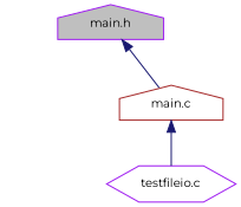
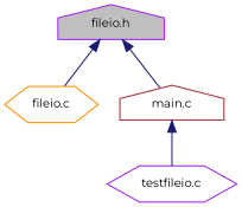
  digraph {
    fontname=Montserrat
    node [color=purple fillcolor=white fontname=Montserrat fontsize=10 shape=house style=filled]
    edge [color=midnightblue dir=back fontname=Montserrat fontsize=10 labelfontname=Helvetica labelfontsize=10 style=solid]
-   n1 [fillcolor=grey75 fontcolor=black height=0.2 label="main.h" width=0.4]
+   n1 [fillcolor=grey75 fontcolor=black height=0.2 label="fileio.h" width=0.4]
+   n2 [color=darkorange height=0.2 label="fileio.c" shape=hexagon width=0.4]
    n3 [color=brown height=0.2 label="main.c" width=0.4]
    n4 [height=0.2 label="testfileio.c" shape=hexagon width=0.4]
+   n1 -> n2
    n1 -> n3
    n3 -> n4
  }
